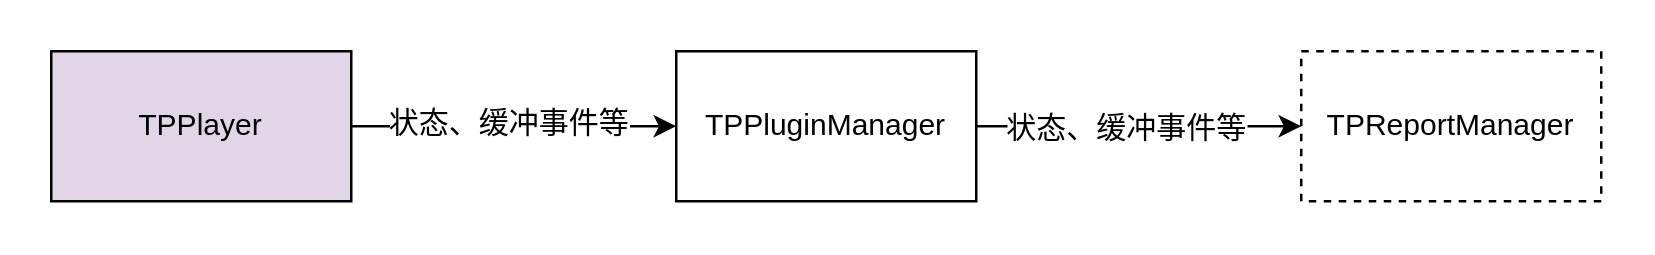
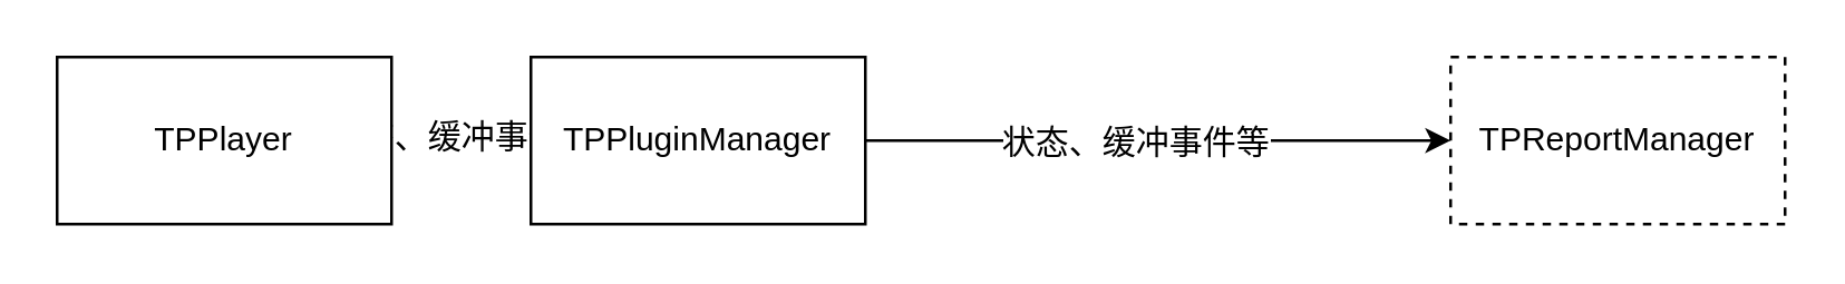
  <mxCell id="0" />
  <mxCell id="1" parent="0" />
  <mxCell id="2" value="" style="edgeStyle=orthogonalEdgeStyle;rounded=0;orthogonalLoop=1;jettySize=auto;html=1;" edge="1" parent="1" source="4" target="7"><mxGeometry relative="1" as="geometry" /></mxCell>
  <mxCell id="3" value="状态、缓冲事件等" style="text;html=1;align=center;verticalAlign=middle;resizable=0;points=[];labelBackgroundColor=#ffffff;" vertex="1" connectable="0" parent="2"><mxGeometry x="-0.05" y="2" relative="1" as="geometry"><mxPoint as="offset" /></mxGeometry></mxCell>
- <mxCell id="4" value="TPPlayer" style="rounded=0;whiteSpace=wrap;html=1;fillColor=#e1d5e7;" vertex="1" parent="1"><mxGeometry x="20" y="20" width="120" height="60" as="geometry" /></mxCell>
+ <mxCell id="4" value="TPPlayer" style="rounded=0;whiteSpace=wrap;html=1;" vertex="1" parent="1"><mxGeometry x="20" y="20" width="120" height="60" as="geometry" /></mxCell>
  <mxCell id="5" value="" style="edgeStyle=orthogonalEdgeStyle;rounded=0;orthogonalLoop=1;jettySize=auto;html=1;" edge="1" parent="1" source="7" target="8"><mxGeometry relative="1" as="geometry" /></mxCell>
  <mxCell id="6" value="状态、缓冲事件等" style="text;html=1;align=center;verticalAlign=middle;resizable=0;points=[];labelBackgroundColor=#ffffff;" vertex="1" connectable="0" parent="5"><mxGeometry x="-0.086" relative="1" as="geometry"><mxPoint as="offset" /></mxGeometry></mxCell>
- <mxCell id="7" value="&lt;pre&gt;&lt;span style=&quot;background-color: rgb(255 , 255 , 255)&quot;&gt;&lt;font style=&quot;font-size: 12px&quot; face=&quot;Helvetica&quot;&gt;TPPluginManager&lt;/font&gt;&lt;/span&gt;&lt;/pre&gt;" style="rounded=0;whiteSpace=wrap;html=1;" vertex="1" parent="1"><mxGeometry x="270" y="20" width="120" height="60" as="geometry" /></mxCell>
+ <mxCell id="7" value="&lt;pre&gt;&lt;span style=&quot;background-color: rgb(255 , 255 , 255)&quot;&gt;&lt;font style=&quot;font-size: 12px&quot; face=&quot;Helvetica&quot;&gt;TPPluginManager&lt;/font&gt;&lt;/span&gt;&lt;/pre&gt;" style="rounded=0;whiteSpace=wrap;html=1;" vertex="1" parent="1"><mxGeometry x="190" y="20" width="120" height="60" as="geometry" /></mxCell>
  <mxCell id="8" value="&lt;pre&gt;&lt;font style=&quot;font-size: 12px ; background-color: rgb(255 , 255 , 255)&quot; face=&quot;Helvetica&quot;&gt;TPReportManager&lt;/font&gt;&lt;/pre&gt;" style="rounded=0;whiteSpace=wrap;html=1;dashed=1;" vertex="1" parent="1"><mxGeometry x="520" y="20" width="120" height="60" as="geometry" /></mxCell>
